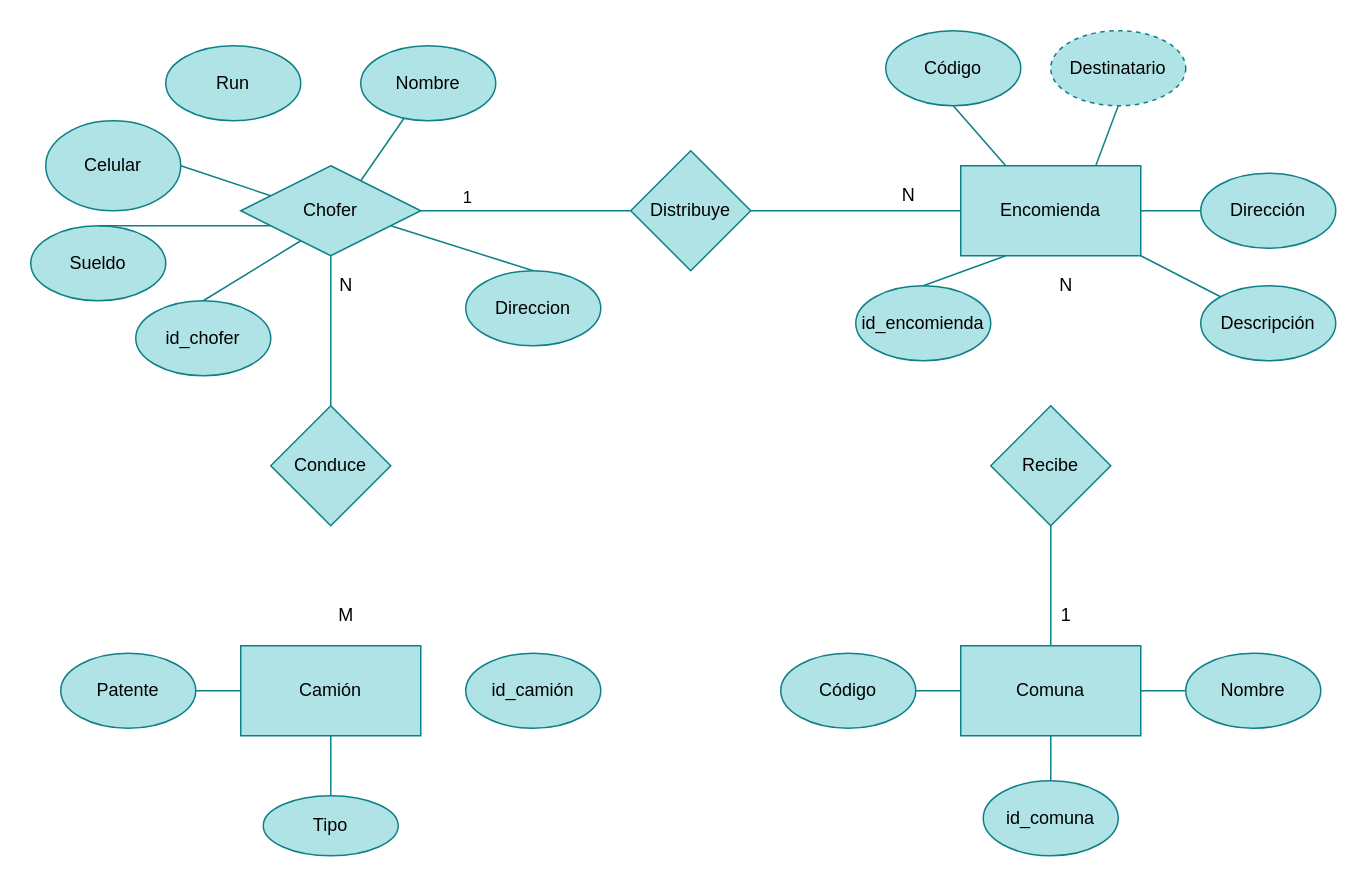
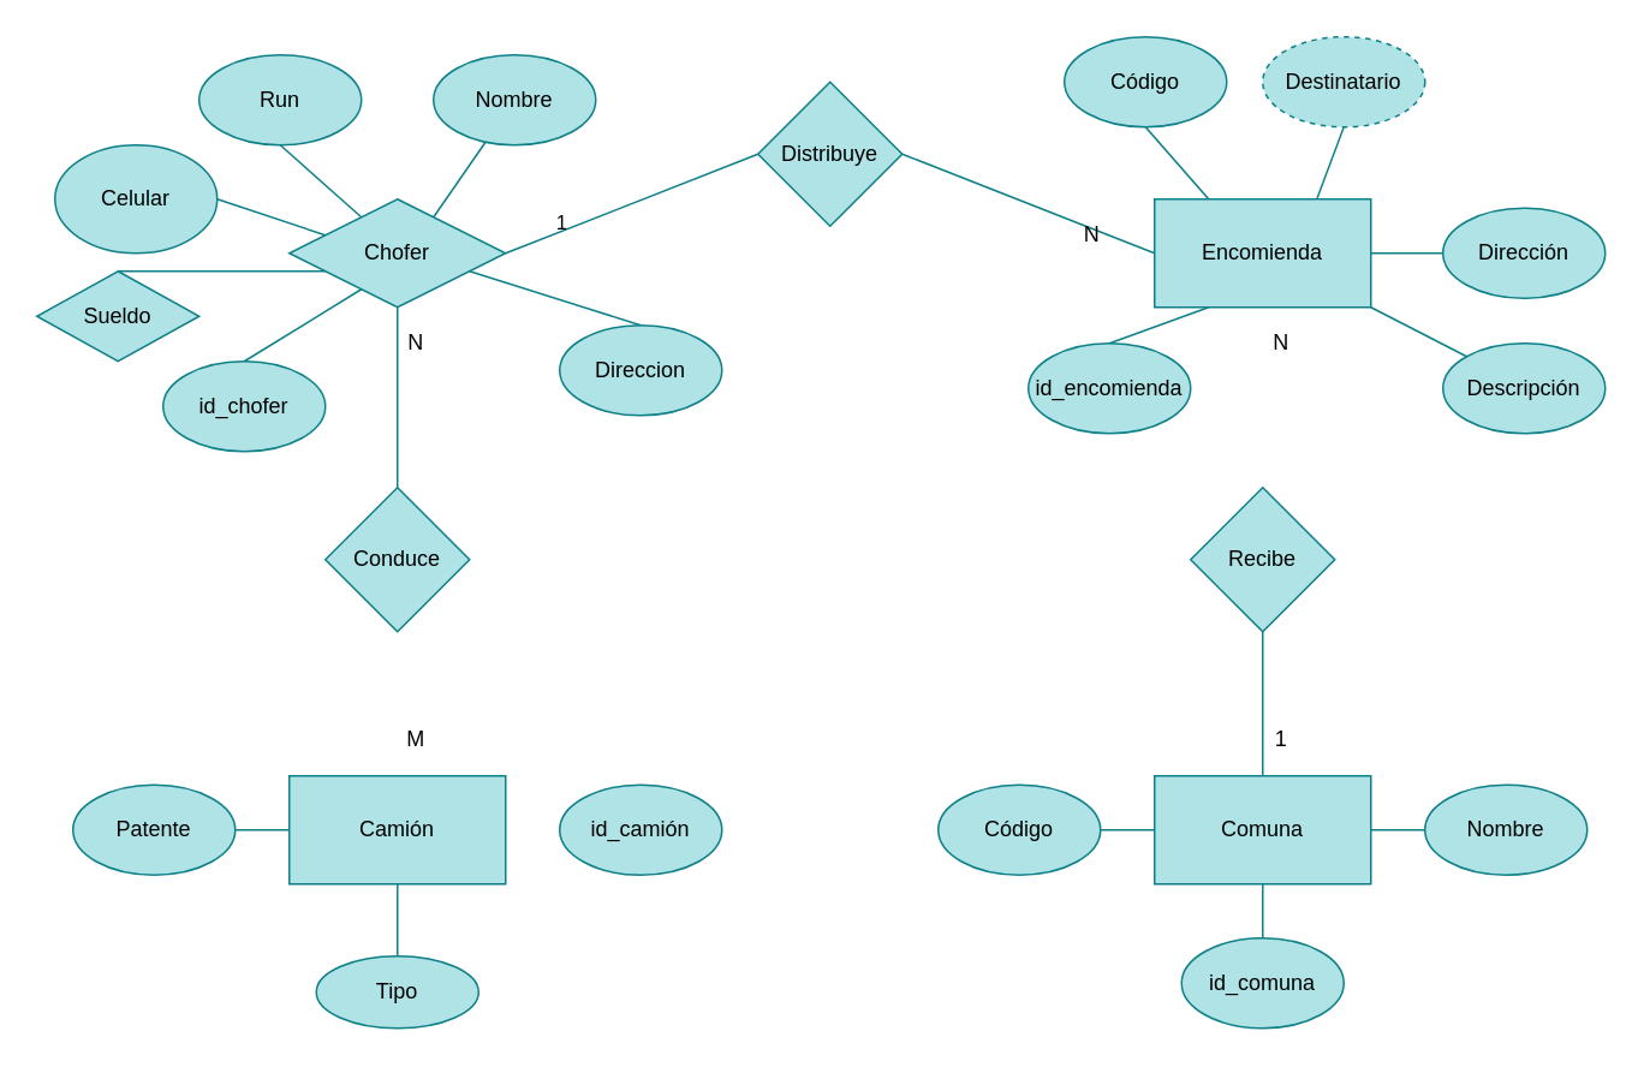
  <mxCell id="0" />
  <mxCell id="1" parent="0" />
  <mxCell id="2" value="&lt;font color=&quot;#000000&quot;&gt;Chofer&lt;/font&gt;" style="rhombus;whiteSpace=wrap;html=1;fillColor=#b0e3e6;strokeColor=#0e8088;" vertex="1" parent="1"><mxGeometry x="160" y="110" width="120" height="60" as="geometry" /></mxCell>
  <mxCell id="3" value="&lt;font color=&quot;#000000&quot;&gt;Run&lt;/font&gt;" style="ellipse;whiteSpace=wrap;html=1;fillColor=#b0e3e6;strokeColor=#0e8088;" vertex="1" parent="1"><mxGeometry x="110" y="30" width="90" height="50" as="geometry" /></mxCell>
  <mxCell id="4" value="&lt;font color=&quot;#000000&quot;&gt;Nombre&lt;/font&gt;" style="ellipse;whiteSpace=wrap;html=1;fillColor=#b0e3e6;strokeColor=#0e8088;" vertex="1" parent="1"><mxGeometry x="240" y="30" width="90" height="50" as="geometry" /></mxCell>
  <mxCell id="5" value="&lt;font color=&quot;#000000&quot;&gt;Celular&lt;/font&gt;" style="ellipse;whiteSpace=wrap;html=1;fillColor=#b0e3e6;strokeColor=#0e8088;" vertex="1" parent="1"><mxGeometry x="30" y="80" width="90" height="60" as="geometry" /></mxCell>
- <mxCell id="6" value="&lt;font color=&quot;#000000&quot;&gt;Sueldo&lt;/font&gt;" style="ellipse;whiteSpace=wrap;html=1;fillColor=#b0e3e6;strokeColor=#0e8088;" vertex="1" parent="1"><mxGeometry y="150" width="90" height="50" as="geometry" x="20" /></mxCell>
+ <mxCell id="6" value="&lt;font color=&quot;#000000&quot;&gt;Sueldo&lt;/font&gt;" style="rhombus;whiteSpace=wrap;html=1;fillColor=#b0e3e6;strokeColor=#0e8088;" vertex="1" parent="1"><mxGeometry y="150" width="90" height="50" as="geometry" x="20" /></mxCell>
  <mxCell id="7" value="&lt;font color=&quot;#000000&quot;&gt;Direccion&lt;/font&gt;" style="ellipse;whiteSpace=wrap;html=1;fillColor=#b0e3e6;strokeColor=#0e8088;" vertex="1" parent="1"><mxGeometry x="310" y="180" width="90" height="50" as="geometry" /></mxCell>
  <mxCell id="8" value="&lt;font color=&quot;#000000&quot;&gt;Encomienda&lt;/font&gt;" style="rounded=0;whiteSpace=wrap;html=1;fillColor=#b0e3e6;strokeColor=#0e8088;" vertex="1" parent="1"><mxGeometry x="640" y="110" width="120" height="60" as="geometry" /></mxCell>
  <mxCell id="9" value="&lt;font color=&quot;#000000&quot;&gt;Código&lt;/font&gt;" style="ellipse;whiteSpace=wrap;html=1;fillColor=#b0e3e6;strokeColor=#0e8088;" vertex="1" parent="1"><mxGeometry x="590" y="20" width="90" height="50" as="geometry" /></mxCell>
  <mxCell id="10" value="&lt;font color=&quot;#000000&quot;&gt;Destinatario&lt;/font&gt;" style="ellipse;whiteSpace=wrap;html=1;fillColor=#b0e3e6;strokeColor=#0e8088;dashed=1;" vertex="1" parent="1"><mxGeometry x="700" y="20" width="90" height="50" as="geometry" /></mxCell>
  <mxCell id="11" value="&lt;font color=&quot;#000000&quot;&gt;Descripción&lt;/font&gt;" style="ellipse;whiteSpace=wrap;html=1;fillColor=#b0e3e6;strokeColor=#0e8088;" vertex="1" parent="1"><mxGeometry x="800" y="190" width="90" height="50" as="geometry" /></mxCell>
  <mxCell id="12" value="&lt;font color=&quot;#000000&quot;&gt;Dirección&lt;/font&gt;" style="ellipse;whiteSpace=wrap;html=1;fillColor=#b0e3e6;strokeColor=#0e8088;" vertex="1" parent="1"><mxGeometry x="800" y="115" width="90" height="50" as="geometry" /></mxCell>
+ <mxCell id="13" value="" style="endArrow=none;html=1;fontColor=#000000;fillColor=#b0e3e6;strokeColor=#0e8088;entryX=0.5;entryY=1;entryDx=0;entryDy=0;exitX=0.25;exitY=0;exitDx=0;exitDy=0;" edge="1" parent="1" source="2" target="3"><mxGeometry width="50" height="50" relative="1" as="geometry"><mxPoint x="100" y="180" as="sourcePoint" /><mxPoint x="150" y="130" as="targetPoint" /></mxGeometry></mxCell>
  <mxCell id="14" value="" style="endArrow=none;html=1;fontColor=#000000;fillColor=#b0e3e6;strokeColor=#0e8088;exitX=0.75;exitY=0;exitDx=0;exitDy=0;" edge="1" parent="1" source="2" target="4"><mxGeometry width="50" height="50" relative="1" as="geometry"><mxPoint x="325" y="130" as="sourcePoint" /><mxPoint x="290" y="100" as="targetPoint" /></mxGeometry></mxCell>
  <mxCell id="15" value="" style="endArrow=none;html=1;fontColor=#000000;fillColor=#b0e3e6;strokeColor=#0e8088;entryX=0.5;entryY=0;entryDx=0;entryDy=0;exitX=0;exitY=0.75;exitDx=0;exitDy=0;" edge="1" parent="1" source="2" target="6"><mxGeometry width="50" height="50" relative="1" as="geometry"><mxPoint x="265" y="250" as="sourcePoint" /><mxPoint x="230" y="220" as="targetPoint" /></mxGeometry></mxCell>
  <mxCell id="16" value="" style="endArrow=none;html=1;fontColor=#000000;fillColor=#b0e3e6;strokeColor=#0e8088;entryX=0.5;entryY=0;entryDx=0;entryDy=0;exitX=1;exitY=0.75;exitDx=0;exitDy=0;" edge="1" parent="1" source="2" target="7"><mxGeometry width="50" height="50" relative="1" as="geometry"><mxPoint x="200" y="180" as="sourcePoint" /><mxPoint x="165" y="220" as="targetPoint" /></mxGeometry></mxCell>
  <mxCell id="17" value="" style="endArrow=none;html=1;fontColor=#000000;fillColor=#b0e3e6;strokeColor=#0e8088;exitX=1;exitY=0.5;exitDx=0;exitDy=0;entryX=0;entryY=0.25;entryDx=0;entryDy=0;" edge="1" parent="1" source="5" target="2"><mxGeometry width="50" height="50" relative="1" as="geometry"><mxPoint x="345" y="120" as="sourcePoint" /><mxPoint x="150" y="150" as="targetPoint" /></mxGeometry></mxCell>
- <mxCell id="18" value="&lt;font color=&quot;#000000&quot;&gt;Distribuye&lt;/font&gt;" style="rhombus;whiteSpace=wrap;html=1;fillColor=#b0e3e6;strokeColor=#0e8088;" vertex="1" parent="1"><mxGeometry x="420" y="100" width="80" height="80" as="geometry" /></mxCell>
+ <mxCell id="18" value="&lt;font color=&quot;#000000&quot;&gt;Distribuye&lt;/font&gt;" style="rhombus;whiteSpace=wrap;html=1;fillColor=#b0e3e6;strokeColor=#0e8088;" vertex="1" parent="1"><mxGeometry x="420" y="45" width="80" height="80" as="geometry" /></mxCell>
  <mxCell id="19" value="" style="endArrow=none;html=1;fontColor=#000000;fillColor=#b0e3e6;strokeColor=#0e8088;exitX=1;exitY=0.5;exitDx=0;exitDy=0;entryX=0;entryY=0.5;entryDx=0;entryDy=0;" edge="1" parent="1" source="2" target="18"><mxGeometry width="50" height="50" relative="1" as="geometry"><mxPoint x="330" y="155.71" as="sourcePoint" /><mxPoint x="350.001" y="124.28" as="targetPoint" /></mxGeometry></mxCell>
  <mxCell id="20" value="1" style="edgeLabel;html=1;align=center;verticalAlign=middle;resizable=0;points=[];fontColor=#000000;labelBackgroundColor=none;" vertex="1" connectable="0" parent="19"><mxGeometry x="-0.743" y="-3" relative="1" as="geometry"><mxPoint x="12" y="-13" as="offset" /></mxGeometry></mxCell>
  <mxCell id="21" value="" style="endArrow=none;html=1;fontColor=#000000;fillColor=#b0e3e6;strokeColor=#0e8088;exitX=1;exitY=0.5;exitDx=0;exitDy=0;entryX=0;entryY=0.5;entryDx=0;entryDy=0;" edge="1" parent="1" source="18" target="8"><mxGeometry width="50" height="50" relative="1" as="geometry"><mxPoint x="430" y="220" as="sourcePoint" /><mxPoint x="570" y="220" as="targetPoint" /></mxGeometry></mxCell>
  <mxCell id="22" value="N" style="text;html=1;align=center;verticalAlign=middle;resizable=0;points=[];autosize=1;strokeColor=none;fillColor=none;fontColor=#000000;" vertex="1" parent="1"><mxGeometry x="595" y="120" width="20" height="20" as="geometry" /></mxCell>
  <mxCell id="23" value="" style="endArrow=none;html=1;fontColor=#000000;fillColor=#b0e3e6;strokeColor=#0e8088;exitX=0;exitY=0;exitDx=0;exitDy=0;entryX=1;entryY=1;entryDx=0;entryDy=0;" edge="1" parent="1" source="11" target="8"><mxGeometry width="50" height="50" relative="1" as="geometry"><mxPoint x="570" y="320" as="sourcePoint" /><mxPoint x="710" y="320" as="targetPoint" /></mxGeometry></mxCell>
  <mxCell id="24" value="" style="endArrow=none;html=1;fontColor=#000000;fillColor=#b0e3e6;strokeColor=#0e8088;exitX=0;exitY=0.5;exitDx=0;exitDy=0;entryX=1;entryY=0.5;entryDx=0;entryDy=0;" edge="1" parent="1" source="12" target="8"><mxGeometry width="50" height="50" relative="1" as="geometry"><mxPoint x="810" y="230" as="sourcePoint" /><mxPoint x="810" y="190" as="targetPoint" /></mxGeometry></mxCell>
  <mxCell id="25" value="" style="endArrow=none;html=1;fontColor=#000000;fillColor=#b0e3e6;strokeColor=#0e8088;exitX=0.75;exitY=0;exitDx=0;exitDy=0;entryX=0.5;entryY=1;entryDx=0;entryDy=0;" edge="1" parent="1" source="8" target="10"><mxGeometry width="50" height="50" relative="1" as="geometry"><mxPoint x="850" y="80" as="sourcePoint" /><mxPoint x="850" y="40" as="targetPoint" /></mxGeometry></mxCell>
  <mxCell id="26" value="" style="endArrow=none;html=1;fontColor=#000000;fillColor=#b0e3e6;strokeColor=#0e8088;exitX=0.25;exitY=0;exitDx=0;exitDy=0;entryX=0.5;entryY=1;entryDx=0;entryDy=0;" edge="1" parent="1" source="8" target="9"><mxGeometry width="50" height="50" relative="1" as="geometry"><mxPoint x="550" y="80" as="sourcePoint" /><mxPoint x="550" y="40" as="targetPoint" /></mxGeometry></mxCell>
  <mxCell id="27" value="&lt;font color=&quot;#000000&quot;&gt;Comuna&lt;/font&gt;" style="rounded=0;whiteSpace=wrap;html=1;fillColor=#b0e3e6;strokeColor=#0e8088;" vertex="1" parent="1"><mxGeometry x="640" y="430" width="120" height="60" as="geometry" /></mxCell>
  <mxCell id="28" value="&lt;font color=&quot;#000000&quot;&gt;Código&lt;/font&gt;" style="ellipse;whiteSpace=wrap;html=1;fillColor=#b0e3e6;strokeColor=#0e8088;" vertex="1" parent="1"><mxGeometry x="520" y="435" width="90" height="50" as="geometry" /></mxCell>
  <mxCell id="29" value="&lt;font color=&quot;#000000&quot;&gt;Nombre&lt;/font&gt;" style="ellipse;whiteSpace=wrap;html=1;fillColor=#b0e3e6;strokeColor=#0e8088;" vertex="1" parent="1"><mxGeometry x="790" y="435" width="90" height="50" as="geometry" /></mxCell>
  <mxCell id="30" value="" style="endArrow=none;html=1;fontColor=#000000;fillColor=#b0e3e6;strokeColor=#0e8088;exitX=0;exitY=0.5;exitDx=0;exitDy=0;entryX=1;entryY=0.5;entryDx=0;entryDy=0;" edge="1" parent="1" source="27" target="28"><mxGeometry width="50" height="50" relative="1" as="geometry"><mxPoint x="780" y="475" as="sourcePoint" /><mxPoint x="780" y="435" as="targetPoint" /></mxGeometry></mxCell>
  <mxCell id="31" value="" style="endArrow=none;html=1;fontColor=#000000;fillColor=#b0e3e6;strokeColor=#0e8088;exitX=0;exitY=0.5;exitDx=0;exitDy=0;entryX=1;entryY=0.5;entryDx=0;entryDy=0;" edge="1" parent="1" source="29" target="27"><mxGeometry width="50" height="50" relative="1" as="geometry"><mxPoint x="790" y="485" as="sourcePoint" /><mxPoint x="790" y="445" as="targetPoint" /></mxGeometry></mxCell>
  <mxCell id="32" value="&lt;font color=&quot;#000000&quot;&gt;Recibe&lt;/font&gt;" style="rhombus;whiteSpace=wrap;html=1;fillColor=#b0e3e6;strokeColor=#0e8088;" vertex="1" parent="1"><mxGeometry x="660" y="270" width="80" height="80" as="geometry" /></mxCell>
  <mxCell id="33" value="" style="endArrow=none;html=1;fontColor=#000000;fillColor=#b0e3e6;strokeColor=#0e8088;entryX=0.5;entryY=0;entryDx=0;entryDy=0;exitX=0.5;exitY=1;exitDx=0;exitDy=0;" edge="1" parent="1" source="32" target="27"><mxGeometry width="50" height="50" relative="1" as="geometry"><mxPoint x="660" y="370" as="sourcePoint" /><mxPoint x="630" y="340" as="targetPoint" /></mxGeometry></mxCell>
  <mxCell id="34" value="1" style="text;html=1;align=center;verticalAlign=middle;resizable=0;points=[];autosize=1;strokeColor=none;fillColor=none;fontColor=#000000;" vertex="1" parent="1"><mxGeometry x="700" y="400" width="20" height="20" as="geometry" /></mxCell>
  <mxCell id="35" value="N" style="text;html=1;align=center;verticalAlign=middle;resizable=0;points=[];autosize=1;strokeColor=none;fillColor=none;fontColor=#000000;" vertex="1" parent="1"><mxGeometry x="700" y="180" width="20" height="20" as="geometry" /></mxCell>
  <mxCell id="36" value="&lt;font color=&quot;#000000&quot;&gt;Camión&lt;/font&gt;" style="rounded=0;whiteSpace=wrap;html=1;fillColor=#b0e3e6;strokeColor=#0e8088;" vertex="1" parent="1"><mxGeometry x="160" y="430" width="120" height="60" as="geometry" /></mxCell>
  <mxCell id="37" value="&lt;font color=&quot;#000000&quot;&gt;Patente&lt;/font&gt;" style="ellipse;whiteSpace=wrap;html=1;fillColor=#b0e3e6;strokeColor=#0e8088;" vertex="1" parent="1"><mxGeometry x="40" y="435" width="90" height="50" as="geometry" /></mxCell>
  <mxCell id="38" value="&lt;font color=&quot;#000000&quot;&gt;Tipo&lt;/font&gt;" style="ellipse;whiteSpace=wrap;html=1;fillColor=#b0e3e6;strokeColor=#0e8088;" vertex="1" parent="1"><mxGeometry x="175" y="530" width="90" height="40" as="geometry" /></mxCell>
  <mxCell id="39" value="" style="endArrow=none;html=1;fontColor=#000000;fillColor=#b0e3e6;strokeColor=#0e8088;entryX=0;entryY=0.5;entryDx=0;entryDy=0;exitX=1;exitY=0.5;exitDx=0;exitDy=0;" edge="1" parent="1" source="37" target="36"><mxGeometry width="50" height="50" relative="1" as="geometry"><mxPoint x="120" y="364" as="sourcePoint" /><mxPoint x="145" y="404" as="targetPoint" /></mxGeometry></mxCell>
  <mxCell id="40" value="" style="endArrow=none;html=1;fontColor=#000000;fillColor=#b0e3e6;strokeColor=#0e8088;exitX=0.5;exitY=1;exitDx=0;exitDy=0;" edge="1" parent="1" source="36" target="38"><mxGeometry width="50" height="50" relative="1" as="geometry"><mxPoint x="340" y="500" as="sourcePoint" /><mxPoint x="350" y="540" as="targetPoint" /></mxGeometry></mxCell>
  <mxCell id="41" value="&lt;font color=&quot;#000000&quot;&gt;Conduce&lt;/font&gt;" style="rhombus;whiteSpace=wrap;html=1;fillColor=#b0e3e6;strokeColor=#0e8088;" vertex="1" parent="1"><mxGeometry x="180" y="270" width="80" height="80" as="geometry" /></mxCell>
  <mxCell id="42" value="" style="endArrow=none;html=1;fontColor=#000000;fillColor=#b0e3e6;strokeColor=#0e8088;exitX=0.5;exitY=1;exitDx=0;exitDy=0;" edge="1" parent="1" source="2" target="41"><mxGeometry width="50" height="50" relative="1" as="geometry"><mxPoint x="330" y="310" as="sourcePoint" /><mxPoint x="330" y="410" as="targetPoint" /></mxGeometry></mxCell>
  <mxCell id="43" value="N" style="text;html=1;align=center;verticalAlign=middle;resizable=0;points=[];autosize=1;strokeColor=none;fillColor=none;fontColor=#000000;" vertex="1" parent="1"><mxGeometry x="220" y="180" width="20" height="20" as="geometry" /></mxCell>
  <mxCell id="44" value="M" style="text;html=1;align=center;verticalAlign=middle;resizable=0;points=[];autosize=1;strokeColor=none;fillColor=none;fontColor=#000000;" vertex="1" parent="1"><mxGeometry x="215" y="400" width="30" height="20" as="geometry" /></mxCell>
  <mxCell id="45" value="&lt;font color=&quot;#000000&quot;&gt;id_chofer&lt;/font&gt;" style="ellipse;whiteSpace=wrap;html=1;fillColor=#b0e3e6;strokeColor=#0e8088;" vertex="1" parent="1"><mxGeometry x="90" y="200" width="90" height="50" as="geometry" /></mxCell>
  <mxCell id="46" value="" style="endArrow=none;html=1;fontColor=#000000;fillColor=#b0e3e6;strokeColor=#0e8088;entryX=0.5;entryY=0;entryDx=0;entryDy=0;exitX=0.25;exitY=1;exitDx=0;exitDy=0;" edge="1" parent="1" source="2" target="45"><mxGeometry width="50" height="50" relative="1" as="geometry"><mxPoint x="205" y="195" as="sourcePoint" /><mxPoint x="110" y="190" as="targetPoint" /></mxGeometry></mxCell>
  <mxCell id="47" value="&lt;font color=&quot;#000000&quot;&gt;id_encomienda&lt;/font&gt;" style="ellipse;whiteSpace=wrap;html=1;fillColor=#b0e3e6;strokeColor=#0e8088;" vertex="1" parent="1"><mxGeometry x="570" y="190" width="90" height="50" as="geometry" /></mxCell>
  <mxCell id="48" value="" style="endArrow=none;html=1;fontColor=#000000;fillColor=#b0e3e6;strokeColor=#0e8088;entryX=0.5;entryY=0;entryDx=0;entryDy=0;exitX=0.25;exitY=1;exitDx=0;exitDy=0;" edge="1" parent="1" target="47" source="8"><mxGeometry width="50" height="50" relative="1" as="geometry"><mxPoint x="200" y="180" as="sourcePoint" /><mxPoint x="120" y="200" as="targetPoint" /></mxGeometry></mxCell>
  <mxCell id="49" value="&lt;font color=&quot;#000000&quot;&gt;id_camión&lt;/font&gt;" style="ellipse;whiteSpace=wrap;html=1;fillColor=#b0e3e6;strokeColor=#0e8088;" vertex="1" parent="1"><mxGeometry x="310" y="435" width="90" height="50" as="geometry" /></mxCell>
  <mxCell id="50" value="&lt;font color=&quot;#000000&quot;&gt;id_comuna&lt;/font&gt;" style="ellipse;whiteSpace=wrap;html=1;fillColor=#b0e3e6;strokeColor=#0e8088;" vertex="1" parent="1"><mxGeometry x="655" y="520" width="90" height="50" as="geometry" /></mxCell>
  <mxCell id="51" value="" style="endArrow=none;html=1;fontColor=#000000;fillColor=#b0e3e6;strokeColor=#0e8088;entryX=0.5;entryY=0;entryDx=0;entryDy=0;" edge="1" parent="1" target="50"><mxGeometry width="50" height="50" relative="1" as="geometry"><mxPoint x="700" y="490" as="sourcePoint" /><mxPoint x="610" y="560" as="targetPoint" /></mxGeometry></mxCell>
